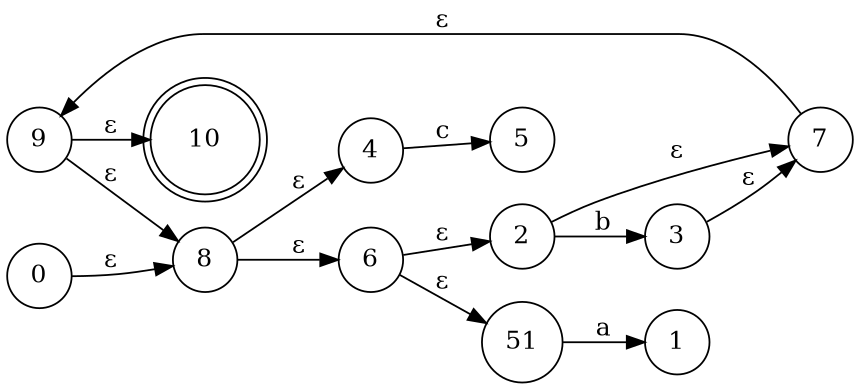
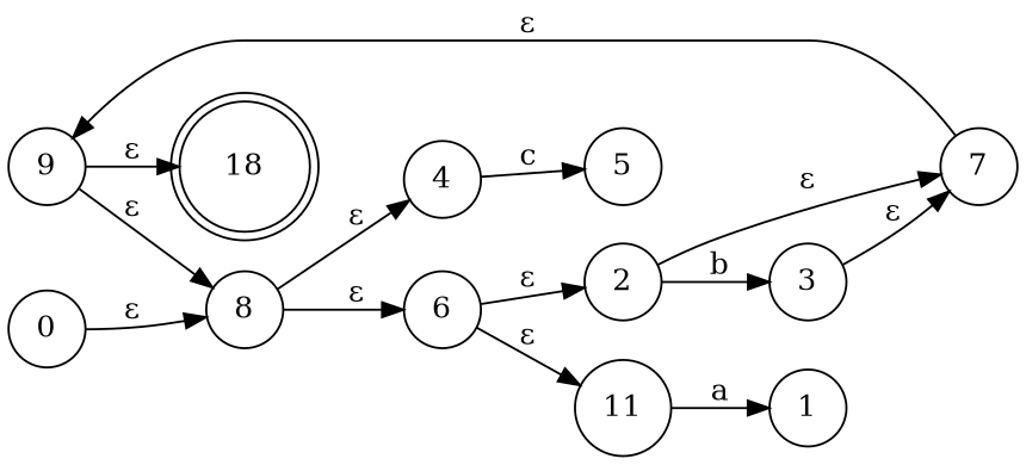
  digraph {
    rankdir=LR
    node [shape=circle]
-   10 [shape=doublecircle]
+   10 [shape=doublecircle label=18]
    0
    8
    4
    6
    5
    2
-   11 [label=51]
+   11
    7
    9
    3
    1
    0 -> 8 [label="ε"]
    8 -> 4 [label="ε"]
    8 -> 6 [label="ε"]
    4 -> 5 [label=c]
    6 -> 2 [label="ε"]
    6 -> 11 [label="ε"]
    2 -> 7 [label="ε"]
    2 -> 3 [label=b]
    11 -> 1 [label=a]
    7 -> 9 [label="ε"]
    9 -> 10 [label="ε"]
    9 -> 8 [label="ε"]
    3 -> 7 [label="ε"]
  }
